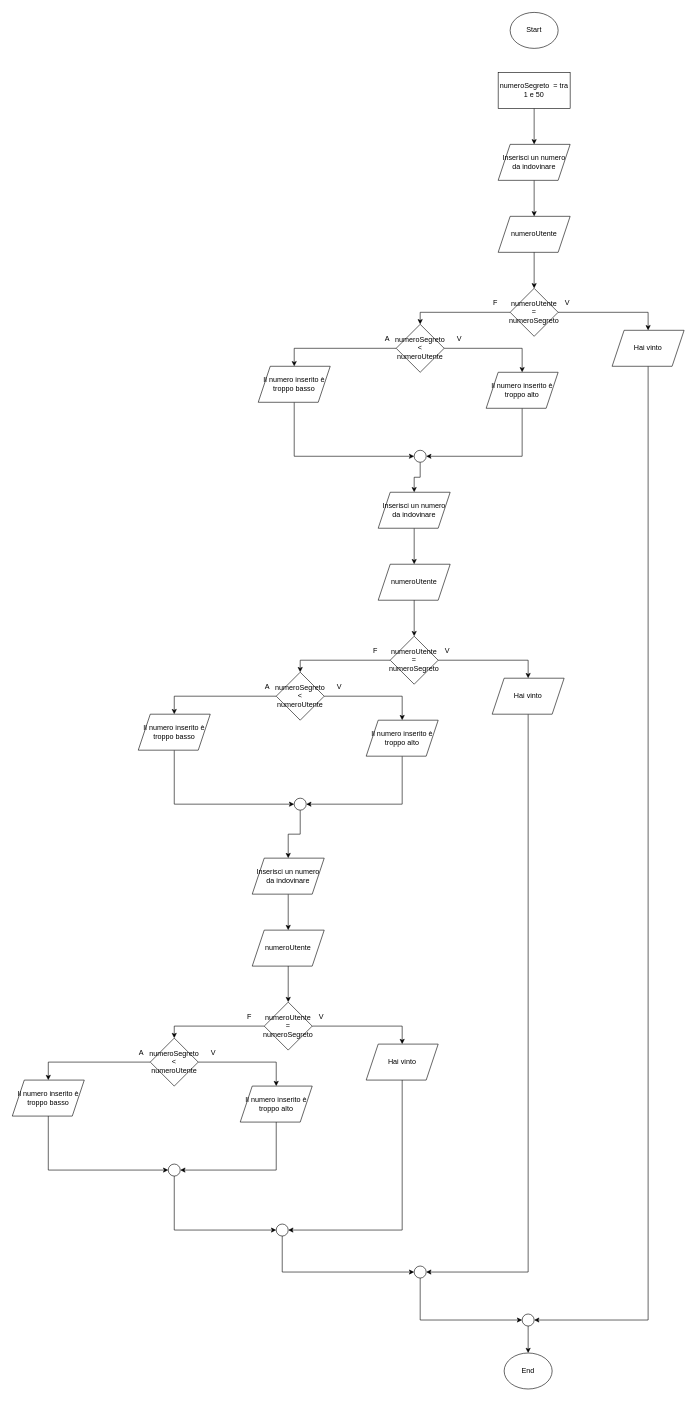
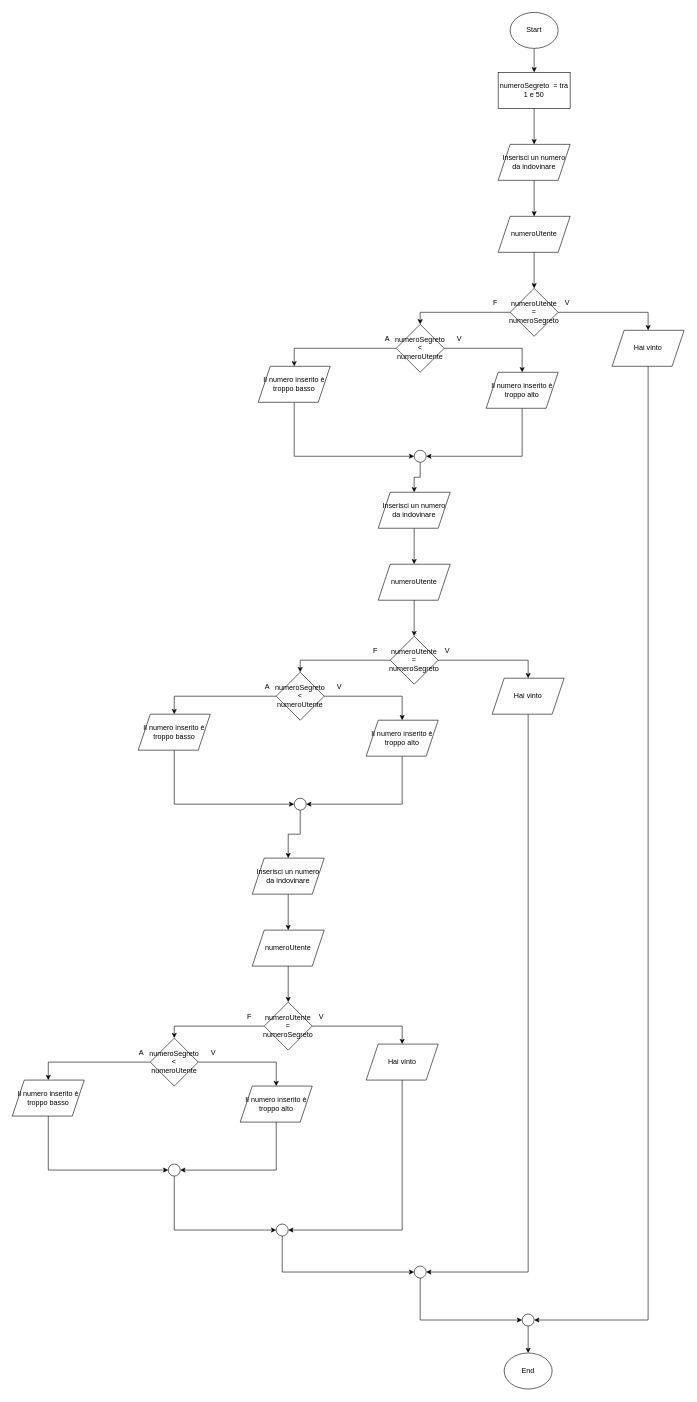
  <mxCell id="0" />
  <mxCell id="1" parent="0" />
+ <mxCell id="2" style="edgeStyle=orthogonalEdgeStyle;rounded=0;orthogonalLoop=1;jettySize=auto;html=1;exitX=0.5;exitY=1;exitDx=0;exitDy=0;entryX=0.5;entryY=0;entryDx=0;entryDy=0;" edge="1" parent="1" source="3" target="5"><mxGeometry relative="1" as="geometry" /></mxCell>
  <mxCell id="3" value="Start" style="ellipse;whiteSpace=wrap;html=1;" vertex="1" parent="1"><mxGeometry x="850" y="20" width="80" height="60" as="geometry" /></mxCell>
  <mxCell id="4" style="edgeStyle=orthogonalEdgeStyle;rounded=0;orthogonalLoop=1;jettySize=auto;html=1;entryX=0.5;entryY=0;entryDx=0;entryDy=0;" edge="1" parent="1" source="5" target="7"><mxGeometry relative="1" as="geometry" /></mxCell>
  <mxCell id="5" value="numeroSegreto&amp;nbsp; = tra 1 e 50" style="whiteSpace=wrap;html=1;" vertex="1" parent="1"><mxGeometry x="830" y="120" width="120" height="60" as="geometry" /></mxCell>
  <mxCell id="6" style="edgeStyle=orthogonalEdgeStyle;rounded=0;orthogonalLoop=1;jettySize=auto;html=1;exitX=0.5;exitY=1;exitDx=0;exitDy=0;" edge="1" parent="1" source="7" target="8"><mxGeometry relative="1" as="geometry" /></mxCell>
  <mxCell id="7" value="Inserisci un numero da indovinare" style="shape=parallelogram;perimeter=parallelogramPerimeter;whiteSpace=wrap;html=1;fixedSize=1;" vertex="1" parent="1"><mxGeometry x="830" y="240" width="120" height="60" as="geometry" /></mxCell>
  <mxCell id="8" value="numeroUtente" style="shape=parallelogram;perimeter=parallelogramPerimeter;whiteSpace=wrap;html=1;fixedSize=1;" vertex="1" parent="1"><mxGeometry x="830" y="360" width="120" height="60" as="geometry" /></mxCell>
  <mxCell id="9" style="edgeStyle=orthogonalEdgeStyle;rounded=0;orthogonalLoop=1;jettySize=auto;html=1;exitX=1;exitY=0.5;exitDx=0;exitDy=0;entryX=0.5;entryY=0;entryDx=0;entryDy=0;" edge="1" parent="1" source="11" target="14"><mxGeometry relative="1" as="geometry" /></mxCell>
  <mxCell id="10" style="edgeStyle=orthogonalEdgeStyle;rounded=0;orthogonalLoop=1;jettySize=auto;html=1;entryX=0.5;entryY=0;entryDx=0;entryDy=0;" edge="1" parent="1" source="11" target="18"><mxGeometry relative="1" as="geometry" /></mxCell>
  <mxCell id="11" value="numeroUtente = numeroSegreto" style="rhombus;whiteSpace=wrap;html=1;" vertex="1" parent="1"><mxGeometry x="850" y="480" width="80" height="80" as="geometry" /></mxCell>
  <mxCell id="12" style="edgeStyle=orthogonalEdgeStyle;rounded=0;orthogonalLoop=1;jettySize=auto;html=1;exitX=0.5;exitY=1;exitDx=0;exitDy=0;entryX=0.5;entryY=0;entryDx=0;entryDy=0;" edge="1" parent="1" source="8" target="11"><mxGeometry relative="1" as="geometry" /></mxCell>
  <mxCell id="13" style="edgeStyle=orthogonalEdgeStyle;rounded=0;orthogonalLoop=1;jettySize=auto;html=1;entryX=1;entryY=0.5;entryDx=0;entryDy=0;exitX=0.5;exitY=1;exitDx=0;exitDy=0;" edge="1" parent="1" source="14" target="77"><mxGeometry relative="1" as="geometry"><mxPoint x="1100" y="1770" as="targetPoint" /></mxGeometry></mxCell>
  <mxCell id="14" value="Hai vinto" style="shape=parallelogram;perimeter=parallelogramPerimeter;whiteSpace=wrap;html=1;fixedSize=1;" vertex="1" parent="1"><mxGeometry x="1020" y="550" width="120" height="60" as="geometry" /></mxCell>
  <mxCell id="15" value="V" style="text;html=1;align=center;verticalAlign=middle;resizable=0;points=[];autosize=1;strokeColor=none;fillColor=none;" vertex="1" parent="1"><mxGeometry x="930" y="490" width="30" height="30" as="geometry" /></mxCell>
  <mxCell id="16" style="edgeStyle=orthogonalEdgeStyle;rounded=0;orthogonalLoop=1;jettySize=auto;html=1;exitX=1;exitY=0.5;exitDx=0;exitDy=0;entryX=0.5;entryY=0;entryDx=0;entryDy=0;" edge="1" parent="1" source="18" target="20"><mxGeometry relative="1" as="geometry" /></mxCell>
  <mxCell id="17" style="edgeStyle=orthogonalEdgeStyle;rounded=0;orthogonalLoop=1;jettySize=auto;html=1;entryX=0.5;entryY=0;entryDx=0;entryDy=0;" edge="1" parent="1" source="18" target="22"><mxGeometry relative="1" as="geometry" /></mxCell>
  <mxCell id="18" value="numeroSegreto &amp;lt; numeroUtente" style="rhombus;whiteSpace=wrap;html=1;" vertex="1" parent="1"><mxGeometry x="660" y="540" width="80" height="80" as="geometry" /></mxCell>
  <mxCell id="19" style="edgeStyle=orthogonalEdgeStyle;rounded=0;orthogonalLoop=1;jettySize=auto;html=1;entryX=1;entryY=0.5;entryDx=0;entryDy=0;exitX=0.5;exitY=1;exitDx=0;exitDy=0;" edge="1" parent="1" source="20" target="27"><mxGeometry relative="1" as="geometry" /></mxCell>
  <mxCell id="20" value="Il numero inserito è troppo alto" style="shape=parallelogram;perimeter=parallelogramPerimeter;whiteSpace=wrap;html=1;fixedSize=1;" vertex="1" parent="1"><mxGeometry x="810" y="620" width="120" height="60" as="geometry" /></mxCell>
  <mxCell id="21" style="edgeStyle=orthogonalEdgeStyle;rounded=0;orthogonalLoop=1;jettySize=auto;html=1;entryX=0;entryY=0.5;entryDx=0;entryDy=0;exitX=0.5;exitY=1;exitDx=0;exitDy=0;" edge="1" parent="1" source="22" target="27"><mxGeometry relative="1" as="geometry" /></mxCell>
  <mxCell id="22" value="Il numero inserito è troppo basso" style="shape=parallelogram;perimeter=parallelogramPerimeter;whiteSpace=wrap;html=1;fixedSize=1;" vertex="1" parent="1"><mxGeometry x="430" y="610" width="120" height="60" as="geometry" /></mxCell>
  <mxCell id="23" value="F" style="text;html=1;align=center;verticalAlign=middle;resizable=0;points=[];autosize=1;strokeColor=none;fillColor=none;" vertex="1" parent="1"><mxGeometry x="810" y="490" width="30" height="30" as="geometry" /></mxCell>
  <mxCell id="24" value="V" style="text;html=1;align=center;verticalAlign=middle;resizable=0;points=[];autosize=1;strokeColor=none;fillColor=none;" vertex="1" parent="1"><mxGeometry x="750" y="550" width="30" height="30" as="geometry" /></mxCell>
  <mxCell id="25" value="A" style="text;html=1;align=center;verticalAlign=middle;resizable=0;points=[];autosize=1;strokeColor=none;fillColor=none;" vertex="1" parent="1"><mxGeometry x="630" y="550" width="30" height="30" as="geometry" /></mxCell>
  <mxCell id="26" style="edgeStyle=orthogonalEdgeStyle;rounded=0;orthogonalLoop=1;jettySize=auto;html=1;" edge="1" parent="1" source="27" target="29"><mxGeometry relative="1" as="geometry" /></mxCell>
  <mxCell id="27" value="" style="ellipse;whiteSpace=wrap;html=1;" vertex="1" parent="1"><mxGeometry x="690" y="750" width="20" height="20" as="geometry" /></mxCell>
  <mxCell id="28" style="edgeStyle=orthogonalEdgeStyle;rounded=0;orthogonalLoop=1;jettySize=auto;html=1;exitX=0.5;exitY=1;exitDx=0;exitDy=0;" edge="1" parent="1" source="29" target="30"><mxGeometry relative="1" as="geometry" /></mxCell>
  <mxCell id="29" value="Inserisci un numero da indovinare" style="shape=parallelogram;perimeter=parallelogramPerimeter;whiteSpace=wrap;html=1;fixedSize=1;" vertex="1" parent="1"><mxGeometry x="630" y="820" width="120" height="60" as="geometry" /></mxCell>
  <mxCell id="30" value="numeroUtente" style="shape=parallelogram;perimeter=parallelogramPerimeter;whiteSpace=wrap;html=1;fixedSize=1;" vertex="1" parent="1"><mxGeometry x="630" y="940" width="120" height="60" as="geometry" /></mxCell>
  <mxCell id="31" style="edgeStyle=orthogonalEdgeStyle;rounded=0;orthogonalLoop=1;jettySize=auto;html=1;exitX=1;exitY=0.5;exitDx=0;exitDy=0;entryX=0.5;entryY=0;entryDx=0;entryDy=0;" edge="1" parent="1" source="33" target="36"><mxGeometry relative="1" as="geometry" /></mxCell>
  <mxCell id="32" style="edgeStyle=orthogonalEdgeStyle;rounded=0;orthogonalLoop=1;jettySize=auto;html=1;entryX=0.5;entryY=0;entryDx=0;entryDy=0;" edge="1" parent="1" source="33" target="40"><mxGeometry relative="1" as="geometry" /></mxCell>
  <mxCell id="33" value="numeroUtente = numeroSegreto" style="rhombus;whiteSpace=wrap;html=1;" vertex="1" parent="1"><mxGeometry x="650" y="1060" width="80" height="80" as="geometry" /></mxCell>
  <mxCell id="34" style="edgeStyle=orthogonalEdgeStyle;rounded=0;orthogonalLoop=1;jettySize=auto;html=1;exitX=0.5;exitY=1;exitDx=0;exitDy=0;entryX=0.5;entryY=0;entryDx=0;entryDy=0;" edge="1" parent="1" source="30" target="33"><mxGeometry relative="1" as="geometry" /></mxCell>
  <mxCell id="35" style="edgeStyle=orthogonalEdgeStyle;rounded=0;orthogonalLoop=1;jettySize=auto;html=1;entryX=1;entryY=0.5;entryDx=0;entryDy=0;exitX=0.5;exitY=1;exitDx=0;exitDy=0;" edge="1" parent="1" source="36" target="75"><mxGeometry relative="1" as="geometry"><mxPoint x="870" y="1714" as="targetPoint" /></mxGeometry></mxCell>
  <mxCell id="36" value="Hai vinto" style="shape=parallelogram;perimeter=parallelogramPerimeter;whiteSpace=wrap;html=1;fixedSize=1;" vertex="1" parent="1"><mxGeometry x="820" y="1130" width="120" height="60" as="geometry" /></mxCell>
  <mxCell id="37" value="V" style="text;html=1;align=center;verticalAlign=middle;resizable=0;points=[];autosize=1;strokeColor=none;fillColor=none;" vertex="1" parent="1"><mxGeometry x="730" y="1070" width="30" height="30" as="geometry" /></mxCell>
  <mxCell id="38" style="edgeStyle=orthogonalEdgeStyle;rounded=0;orthogonalLoop=1;jettySize=auto;html=1;exitX=1;exitY=0.5;exitDx=0;exitDy=0;entryX=0.5;entryY=0;entryDx=0;entryDy=0;" edge="1" parent="1" source="40" target="42"><mxGeometry relative="1" as="geometry" /></mxCell>
  <mxCell id="39" style="edgeStyle=orthogonalEdgeStyle;rounded=0;orthogonalLoop=1;jettySize=auto;html=1;entryX=0.5;entryY=0;entryDx=0;entryDy=0;" edge="1" parent="1" source="40" target="44"><mxGeometry relative="1" as="geometry" /></mxCell>
  <mxCell id="40" value="numeroSegreto &amp;lt; numeroUtente" style="rhombus;whiteSpace=wrap;html=1;" vertex="1" parent="1"><mxGeometry x="460" y="1120" width="80" height="80" as="geometry" /></mxCell>
  <mxCell id="41" style="edgeStyle=orthogonalEdgeStyle;rounded=0;orthogonalLoop=1;jettySize=auto;html=1;entryX=1;entryY=0.5;entryDx=0;entryDy=0;exitX=0.5;exitY=1;exitDx=0;exitDy=0;" edge="1" parent="1" source="42" target="49"><mxGeometry relative="1" as="geometry" /></mxCell>
  <mxCell id="42" value="Il numero inserito è troppo alto" style="shape=parallelogram;perimeter=parallelogramPerimeter;whiteSpace=wrap;html=1;fixedSize=1;" vertex="1" parent="1"><mxGeometry x="610" y="1200" width="120" height="60" as="geometry" /></mxCell>
  <mxCell id="43" style="edgeStyle=orthogonalEdgeStyle;rounded=0;orthogonalLoop=1;jettySize=auto;html=1;entryX=0;entryY=0.5;entryDx=0;entryDy=0;exitX=0.5;exitY=1;exitDx=0;exitDy=0;" edge="1" parent="1" source="44" target="49"><mxGeometry relative="1" as="geometry" /></mxCell>
  <mxCell id="44" value="Il numero inserito è troppo basso" style="shape=parallelogram;perimeter=parallelogramPerimeter;whiteSpace=wrap;html=1;fixedSize=1;" vertex="1" parent="1"><mxGeometry x="230" y="1190" width="120" height="60" as="geometry" /></mxCell>
  <mxCell id="45" value="F" style="text;html=1;align=center;verticalAlign=middle;resizable=0;points=[];autosize=1;strokeColor=none;fillColor=none;" vertex="1" parent="1"><mxGeometry x="610" y="1070" width="30" height="30" as="geometry" /></mxCell>
  <mxCell id="46" value="V" style="text;html=1;align=center;verticalAlign=middle;resizable=0;points=[];autosize=1;strokeColor=none;fillColor=none;" vertex="1" parent="1"><mxGeometry y="1130" width="30" height="30" as="geometry" x="550" /></mxCell>
  <mxCell id="47" value="A" style="text;html=1;align=center;verticalAlign=middle;resizable=0;points=[];autosize=1;strokeColor=none;fillColor=none;" vertex="1" parent="1"><mxGeometry x="430" y="1130" width="30" height="30" as="geometry" /></mxCell>
  <mxCell id="48" style="edgeStyle=orthogonalEdgeStyle;rounded=0;orthogonalLoop=1;jettySize=auto;html=1;entryX=0.5;entryY=0;entryDx=0;entryDy=0;" edge="1" parent="1" source="49" target="51"><mxGeometry relative="1" as="geometry" /></mxCell>
  <mxCell id="49" value="" style="ellipse;whiteSpace=wrap;html=1;" vertex="1" parent="1"><mxGeometry x="490" y="1330" width="20" height="20" as="geometry" /></mxCell>
  <mxCell id="50" style="edgeStyle=orthogonalEdgeStyle;rounded=0;orthogonalLoop=1;jettySize=auto;html=1;exitX=0.5;exitY=1;exitDx=0;exitDy=0;" edge="1" parent="1" source="51" target="52"><mxGeometry relative="1" as="geometry" /></mxCell>
  <mxCell id="51" value="Inserisci un numero da indovinare" style="shape=parallelogram;perimeter=parallelogramPerimeter;whiteSpace=wrap;html=1;fixedSize=1;" vertex="1" parent="1"><mxGeometry x="420" y="1430" width="120" height="60" as="geometry" /></mxCell>
  <mxCell id="52" value="numeroUtente" style="shape=parallelogram;perimeter=parallelogramPerimeter;whiteSpace=wrap;html=1;fixedSize=1;" vertex="1" parent="1"><mxGeometry x="420" y="1550" width="120" height="60" as="geometry" /></mxCell>
  <mxCell id="53" style="edgeStyle=orthogonalEdgeStyle;rounded=0;orthogonalLoop=1;jettySize=auto;html=1;exitX=1;exitY=0.5;exitDx=0;exitDy=0;entryX=0.5;entryY=0;entryDx=0;entryDy=0;" edge="1" parent="1" source="55" target="58"><mxGeometry relative="1" as="geometry" /></mxCell>
  <mxCell id="54" style="edgeStyle=orthogonalEdgeStyle;rounded=0;orthogonalLoop=1;jettySize=auto;html=1;entryX=0.5;entryY=0;entryDx=0;entryDy=0;" edge="1" parent="1" source="55" target="62"><mxGeometry relative="1" as="geometry" /></mxCell>
  <mxCell id="55" value="numeroUtente = numeroSegreto" style="rhombus;whiteSpace=wrap;html=1;" vertex="1" parent="1"><mxGeometry x="440" y="1670" width="80" height="80" as="geometry" /></mxCell>
  <mxCell id="56" style="edgeStyle=orthogonalEdgeStyle;rounded=0;orthogonalLoop=1;jettySize=auto;html=1;exitX=0.5;exitY=1;exitDx=0;exitDy=0;entryX=0.5;entryY=0;entryDx=0;entryDy=0;" edge="1" parent="1" source="52" target="55"><mxGeometry relative="1" as="geometry" /></mxCell>
  <mxCell id="57" style="edgeStyle=orthogonalEdgeStyle;rounded=0;orthogonalLoop=1;jettySize=auto;html=1;entryX=1;entryY=0.5;entryDx=0;entryDy=0;exitX=0.5;exitY=1;exitDx=0;exitDy=0;" edge="1" parent="1" source="58" target="73"><mxGeometry relative="1" as="geometry" /></mxCell>
  <mxCell id="58" value="Hai vinto" style="shape=parallelogram;perimeter=parallelogramPerimeter;whiteSpace=wrap;html=1;fixedSize=1;" vertex="1" parent="1"><mxGeometry x="610" y="1740" width="120" height="60" as="geometry" /></mxCell>
  <mxCell id="59" value="V" style="text;html=1;align=center;verticalAlign=middle;resizable=0;points=[];autosize=1;strokeColor=none;fillColor=none;" vertex="1" parent="1"><mxGeometry x="520" y="1680" width="30" height="30" as="geometry" /></mxCell>
  <mxCell id="60" style="edgeStyle=orthogonalEdgeStyle;rounded=0;orthogonalLoop=1;jettySize=auto;html=1;exitX=1;exitY=0.5;exitDx=0;exitDy=0;entryX=0.5;entryY=0;entryDx=0;entryDy=0;" edge="1" parent="1" source="62" target="64"><mxGeometry relative="1" as="geometry" /></mxCell>
  <mxCell id="61" style="edgeStyle=orthogonalEdgeStyle;rounded=0;orthogonalLoop=1;jettySize=auto;html=1;entryX=0.5;entryY=0;entryDx=0;entryDy=0;" edge="1" parent="1" source="62" target="66"><mxGeometry relative="1" as="geometry" /></mxCell>
  <mxCell id="62" value="numeroSegreto &amp;lt; numeroUtente" style="rhombus;whiteSpace=wrap;html=1;" vertex="1" parent="1"><mxGeometry x="250" y="1730" width="80" height="80" as="geometry" /></mxCell>
  <mxCell id="63" style="edgeStyle=orthogonalEdgeStyle;rounded=0;orthogonalLoop=1;jettySize=auto;html=1;entryX=1;entryY=0.5;entryDx=0;entryDy=0;exitX=0.5;exitY=1;exitDx=0;exitDy=0;" edge="1" parent="1" source="64" target="71"><mxGeometry relative="1" as="geometry" /></mxCell>
  <mxCell id="64" value="Il numero inserito è troppo alto" style="shape=parallelogram;perimeter=parallelogramPerimeter;whiteSpace=wrap;html=1;fixedSize=1;" vertex="1" parent="1"><mxGeometry x="400" y="1810" width="120" height="60" as="geometry" /></mxCell>
  <mxCell id="65" style="edgeStyle=orthogonalEdgeStyle;rounded=0;orthogonalLoop=1;jettySize=auto;html=1;entryX=0;entryY=0.5;entryDx=0;entryDy=0;exitX=0.5;exitY=1;exitDx=0;exitDy=0;" edge="1" parent="1" source="66" target="71"><mxGeometry relative="1" as="geometry" /></mxCell>
  <mxCell id="66" value="Il numero inserito è troppo basso" style="shape=parallelogram;perimeter=parallelogramPerimeter;whiteSpace=wrap;html=1;fixedSize=1;" vertex="1" parent="1"><mxGeometry x="20" y="1800" width="120" height="60" as="geometry" /></mxCell>
  <mxCell id="67" value="F" style="text;html=1;align=center;verticalAlign=middle;resizable=0;points=[];autosize=1;strokeColor=none;fillColor=none;" vertex="1" parent="1"><mxGeometry x="400" y="1680" width="30" height="30" as="geometry" /></mxCell>
  <mxCell id="68" value="V" style="text;html=1;align=center;verticalAlign=middle;resizable=0;points=[];autosize=1;strokeColor=none;fillColor=none;" vertex="1" parent="1"><mxGeometry x="340" y="1740" width="30" height="30" as="geometry" /></mxCell>
  <mxCell id="69" value="A" style="text;html=1;align=center;verticalAlign=middle;resizable=0;points=[];autosize=1;strokeColor=none;fillColor=none;" vertex="1" parent="1"><mxGeometry x="220" y="1740" width="30" height="30" as="geometry" /></mxCell>
  <mxCell id="70" style="edgeStyle=orthogonalEdgeStyle;rounded=0;orthogonalLoop=1;jettySize=auto;html=1;entryX=0;entryY=0.5;entryDx=0;entryDy=0;exitX=0.5;exitY=1;exitDx=0;exitDy=0;" edge="1" parent="1" source="71" target="73"><mxGeometry relative="1" as="geometry" /></mxCell>
  <mxCell id="71" value="" style="ellipse;whiteSpace=wrap;html=1;" vertex="1" parent="1"><mxGeometry x="280" y="1940" width="20" height="20" as="geometry" /></mxCell>
  <mxCell id="72" style="edgeStyle=orthogonalEdgeStyle;rounded=0;orthogonalLoop=1;jettySize=auto;html=1;entryX=0;entryY=0.5;entryDx=0;entryDy=0;exitX=0.5;exitY=1;exitDx=0;exitDy=0;" edge="1" parent="1" source="73" target="75"><mxGeometry relative="1" as="geometry" /></mxCell>
  <mxCell id="73" value="" style="ellipse;whiteSpace=wrap;html=1;" vertex="1" parent="1"><mxGeometry x="460" y="2040" width="20" height="20" as="geometry" /></mxCell>
  <mxCell id="74" style="edgeStyle=orthogonalEdgeStyle;rounded=0;orthogonalLoop=1;jettySize=auto;html=1;entryX=0;entryY=0.5;entryDx=0;entryDy=0;exitX=0.5;exitY=1;exitDx=0;exitDy=0;" edge="1" parent="1" source="75" target="77"><mxGeometry relative="1" as="geometry" /></mxCell>
  <mxCell id="75" value="" style="ellipse;whiteSpace=wrap;html=1;" vertex="1" parent="1"><mxGeometry x="690" y="2110" width="20" height="20" as="geometry" /></mxCell>
  <mxCell id="76" style="edgeStyle=orthogonalEdgeStyle;rounded=0;orthogonalLoop=1;jettySize=auto;html=1;exitX=0.5;exitY=1;exitDx=0;exitDy=0;entryX=0.5;entryY=0;entryDx=0;entryDy=0;" edge="1" parent="1" source="77" target="78"><mxGeometry relative="1" as="geometry"><mxPoint x="880" y="2260" as="targetPoint" /></mxGeometry></mxCell>
  <mxCell id="77" value="" style="ellipse;whiteSpace=wrap;html=1;" vertex="1" parent="1"><mxGeometry x="870" y="2190" width="20" height="20" as="geometry" /></mxCell>
  <mxCell id="78" value="End" style="ellipse;whiteSpace=wrap;html=1;" vertex="1" parent="1"><mxGeometry x="840" y="2255" width="80" height="60" as="geometry" /></mxCell>
